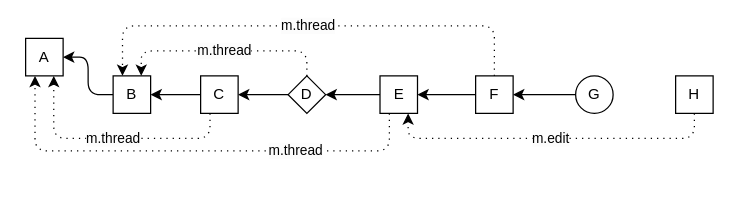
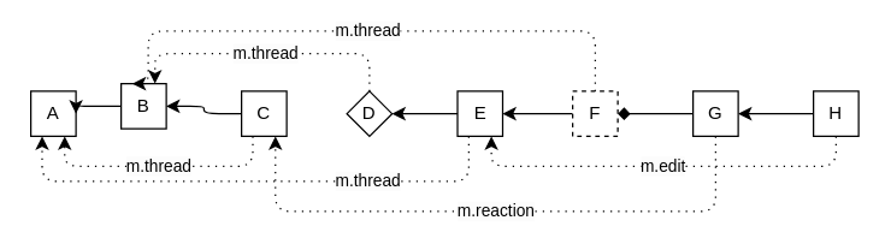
  <mxCell id="0" />
  <mxCell id="1" parent="0" />
- <mxCell id="2" value="A" style="whiteSpace=wrap;html=1;aspect=fixed;" vertex="1" parent="1"><mxGeometry x="20" y="30" width="30" height="30" as="geometry" /></mxCell>
+ <mxCell id="2" value="A" style="whiteSpace=wrap;html=1;aspect=fixed;" vertex="1" parent="1"><mxGeometry x="20" y="60" width="30" height="30" as="geometry" /></mxCell>
  <mxCell id="3" style="edgeStyle=orthogonalEdgeStyle;rounded=1;orthogonalLoop=1;jettySize=auto;html=1;exitX=0;exitY=0.5;exitDx=0;exitDy=0;entryX=1;entryY=0.5;entryDx=0;entryDy=0;fontFamily=Times New Roman;" edge="1" parent="1" source="4" target="2"><mxGeometry relative="1" as="geometry" /></mxCell>
- <mxCell id="4" value="B" style="whiteSpace=wrap;html=1;aspect=fixed;" vertex="1" parent="1"><mxGeometry x="90" y="60" width="30" height="30" as="geometry" /></mxCell>
+ <mxCell id="4" value="B" style="whiteSpace=wrap;html=1;aspect=fixed;" vertex="1" parent="1"><mxGeometry x="80" y="55" width="30" height="30" as="geometry" /></mxCell>
  <mxCell id="5" style="edgeStyle=orthogonalEdgeStyle;rounded=1;orthogonalLoop=1;jettySize=auto;html=1;exitX=0;exitY=0.5;exitDx=0;exitDy=0;entryX=1;entryY=0.5;entryDx=0;entryDy=0;fontFamily=Times New Roman;" edge="1" parent="1" source="7" target="4"><mxGeometry relative="1" as="geometry" /></mxCell>
  <mxCell id="6" value="m.thread" style="edgeStyle=orthogonalEdgeStyle;rounded=1;jumpStyle=none;orthogonalLoop=1;jettySize=auto;html=1;exitX=0.25;exitY=1;exitDx=0;exitDy=0;entryX=0.75;entryY=1;entryDx=0;entryDy=0;dashed=1;dashPattern=1 4;labelBackgroundColor=#FCFCFC;fontFamily=Helvetica;" edge="1" parent="1" source="7" target="2"><mxGeometry relative="1" as="geometry" /></mxCell>
  <mxCell id="7" value="C" style="whiteSpace=wrap;html=1;aspect=fixed;" vertex="1" parent="1"><mxGeometry x="160" y="60" width="30" height="30" as="geometry" /></mxCell>
- <mxCell id="8" style="edgeStyle=orthogonalEdgeStyle;rounded=1;orthogonalLoop=1;jettySize=auto;html=1;exitX=0;exitY=0.5;exitDx=0;exitDy=0;entryX=1;entryY=0.5;entryDx=0;entryDy=0;fontFamily=Times New Roman;" edge="1" parent="1" source="10" target="7"><mxGeometry relative="1" as="geometry" /></mxCell>
  <mxCell id="9" value="m.thread" style="edgeStyle=orthogonalEdgeStyle;rounded=1;jumpStyle=none;orthogonalLoop=1;jettySize=auto;html=1;exitX=0.5;exitY=0;exitDx=0;exitDy=0;entryX=0.75;entryY=0;entryDx=0;entryDy=0;dashed=1;dashPattern=1 4;labelBackgroundColor=#FCFCFC;fontFamily=Helvetica;" edge="1" parent="1" source="10" target="4"><mxGeometry relative="1" as="geometry" /></mxCell>
  <mxCell id="10" value="D" style="rhombus;whiteSpace=wrap;html=1;aspect=fixed;" vertex="1" parent="1"><mxGeometry x="230" y="60" width="30" height="30" as="geometry" /></mxCell>
  <mxCell id="11" style="edgeStyle=orthogonalEdgeStyle;rounded=1;orthogonalLoop=1;jettySize=auto;html=1;exitX=0;exitY=0.5;exitDx=0;exitDy=0;entryX=1;entryY=0.5;entryDx=0;entryDy=0;fontFamily=Times New Roman;" edge="1" parent="1" source="13" target="10"><mxGeometry relative="1" as="geometry" /></mxCell>
  <mxCell id="12" value="m.thread" style="edgeStyle=orthogonalEdgeStyle;rounded=1;jumpStyle=none;orthogonalLoop=1;jettySize=auto;html=1;exitX=0.25;exitY=1;exitDx=0;exitDy=0;entryX=0.25;entryY=1;entryDx=0;entryDy=0;dashed=1;dashPattern=1 4;labelBackgroundColor=#FCFCFC;fontFamily=Helvetica;" edge="1" parent="1" source="13" target="2"><mxGeometry x="-0.437" relative="1" as="geometry"><Array as="points"><mxPoint x="311" y="120" /><mxPoint x="28" y="120" /></Array><mxPoint as="offset" /></mxGeometry></mxCell>
  <mxCell id="13" value="E" style="whiteSpace=wrap;html=1;aspect=fixed;" vertex="1" parent="1"><mxGeometry x="303.5" y="60" width="30" height="30" as="geometry" /></mxCell>
  <mxCell id="14" style="edgeStyle=orthogonalEdgeStyle;rounded=1;orthogonalLoop=1;jettySize=auto;html=1;exitX=0;exitY=0.5;exitDx=0;exitDy=0;entryX=1;entryY=0.5;entryDx=0;entryDy=0;fontFamily=Times New Roman;" edge="1" parent="1" source="16" target="13"><mxGeometry relative="1" as="geometry" /></mxCell>
  <mxCell id="15" value="m.thread" style="edgeStyle=orthogonalEdgeStyle;rounded=1;jumpStyle=none;orthogonalLoop=1;jettySize=auto;html=1;exitX=0.5;exitY=0;exitDx=0;exitDy=0;entryX=0.25;entryY=0;entryDx=0;entryDy=0;dashed=1;dashPattern=1 4;labelBackgroundColor=#FCFCFC;fontFamily=Helvetica;" edge="1" parent="1" source="16" target="4"><mxGeometry relative="1" as="geometry"><Array as="points"><mxPoint x="395" y="20" /><mxPoint x="98" y="20" /></Array></mxGeometry></mxCell>
- <mxCell id="16" value="F" style="whiteSpace=wrap;html=1;aspect=fixed;" vertex="1" parent="1"><mxGeometry x="380" y="60" width="30" height="30" as="geometry" /></mxCell>
- <mxCell id="17" style="edgeStyle=orthogonalEdgeStyle;rounded=1;orthogonalLoop=1;jettySize=auto;html=1;exitX=0;exitY=0.5;exitDx=0;exitDy=0;entryX=1;entryY=0.5;entryDx=0;entryDy=0;fontFamily=Times New Roman;" edge="1" parent="1" source="19" target="16"><mxGeometry relative="1" as="geometry" /></mxCell>
- <mxCell id="19" value="G" style="ellipse;whiteSpace=wrap;html=1;aspect=fixed;" vertex="1" parent="1"><mxGeometry x="460" y="60" width="30" height="30" as="geometry" /></mxCell>
+ <mxCell id="16" value="F" style="whiteSpace=wrap;html=1;aspect=fixed;dashed=1;" vertex="1" parent="1"><mxGeometry x="380" y="60" width="30" height="30" as="geometry" /></mxCell>
+ <mxCell id="17" style="edgeStyle=orthogonalEdgeStyle;rounded=1;orthogonalLoop=1;jettySize=auto;html=1;exitX=0;exitY=0.5;exitDx=0;exitDy=0;entryX=1;entryY=0.5;entryDx=0;entryDy=0;fontFamily=Times New Roman;endArrow=diamond;" edge="1" parent="1" source="19" target="16"><mxGeometry relative="1" as="geometry" /></mxCell>
+ <mxCell id="18" value="m.reaction" style="edgeStyle=orthogonalEdgeStyle;rounded=1;jumpStyle=none;orthogonalLoop=1;jettySize=auto;html=1;exitX=0.5;exitY=1;exitDx=0;exitDy=0;entryX=0.75;entryY=1;entryDx=0;entryDy=0;dashed=1;dashPattern=1 4;labelBackgroundColor=#FCFCFC;fontFamily=Helvetica;" edge="1" parent="1" source="19" target="7"><mxGeometry relative="1" as="geometry"><Array as="points"><mxPoint x="475" y="140" /><mxPoint x="183" y="140" /></Array></mxGeometry></mxCell>
+ <mxCell id="19" value="G" style="whiteSpace=wrap;html=1;aspect=fixed;" vertex="1" parent="1"><mxGeometry x="460" y="60" width="30" height="30" as="geometry" /></mxCell>
+ <mxCell id="20" style="edgeStyle=orthogonalEdgeStyle;rounded=0;orthogonalLoop=1;jettySize=auto;html=1;exitX=0;exitY=0.5;exitDx=0;exitDy=0;entryX=1;entryY=0.5;entryDx=0;entryDy=0;fontFamily=Times New Roman;" edge="1" parent="1" source="22" target="19"><mxGeometry relative="1" as="geometry" /></mxCell>
  <mxCell id="21" value="m.edit" style="edgeStyle=orthogonalEdgeStyle;rounded=1;orthogonalLoop=1;jettySize=auto;exitX=0.5;exitY=1;exitDx=0;exitDy=0;entryX=0.75;entryY=1;entryDx=0;entryDy=0;fontFamily=Helvetica;dashed=1;dashPattern=1 4;spacingTop=0;spacing=50;jumpStyle=none;html=1;labelBackgroundColor=#FCFCFC;" edge="1" parent="1" source="22" target="13"><mxGeometry relative="1" as="geometry" /></mxCell>
  <mxCell id="22" value="H" style="whiteSpace=wrap;html=1;aspect=fixed;" vertex="1" parent="1"><mxGeometry x="540" y="60" width="30" height="30" as="geometry" /></mxCell>
